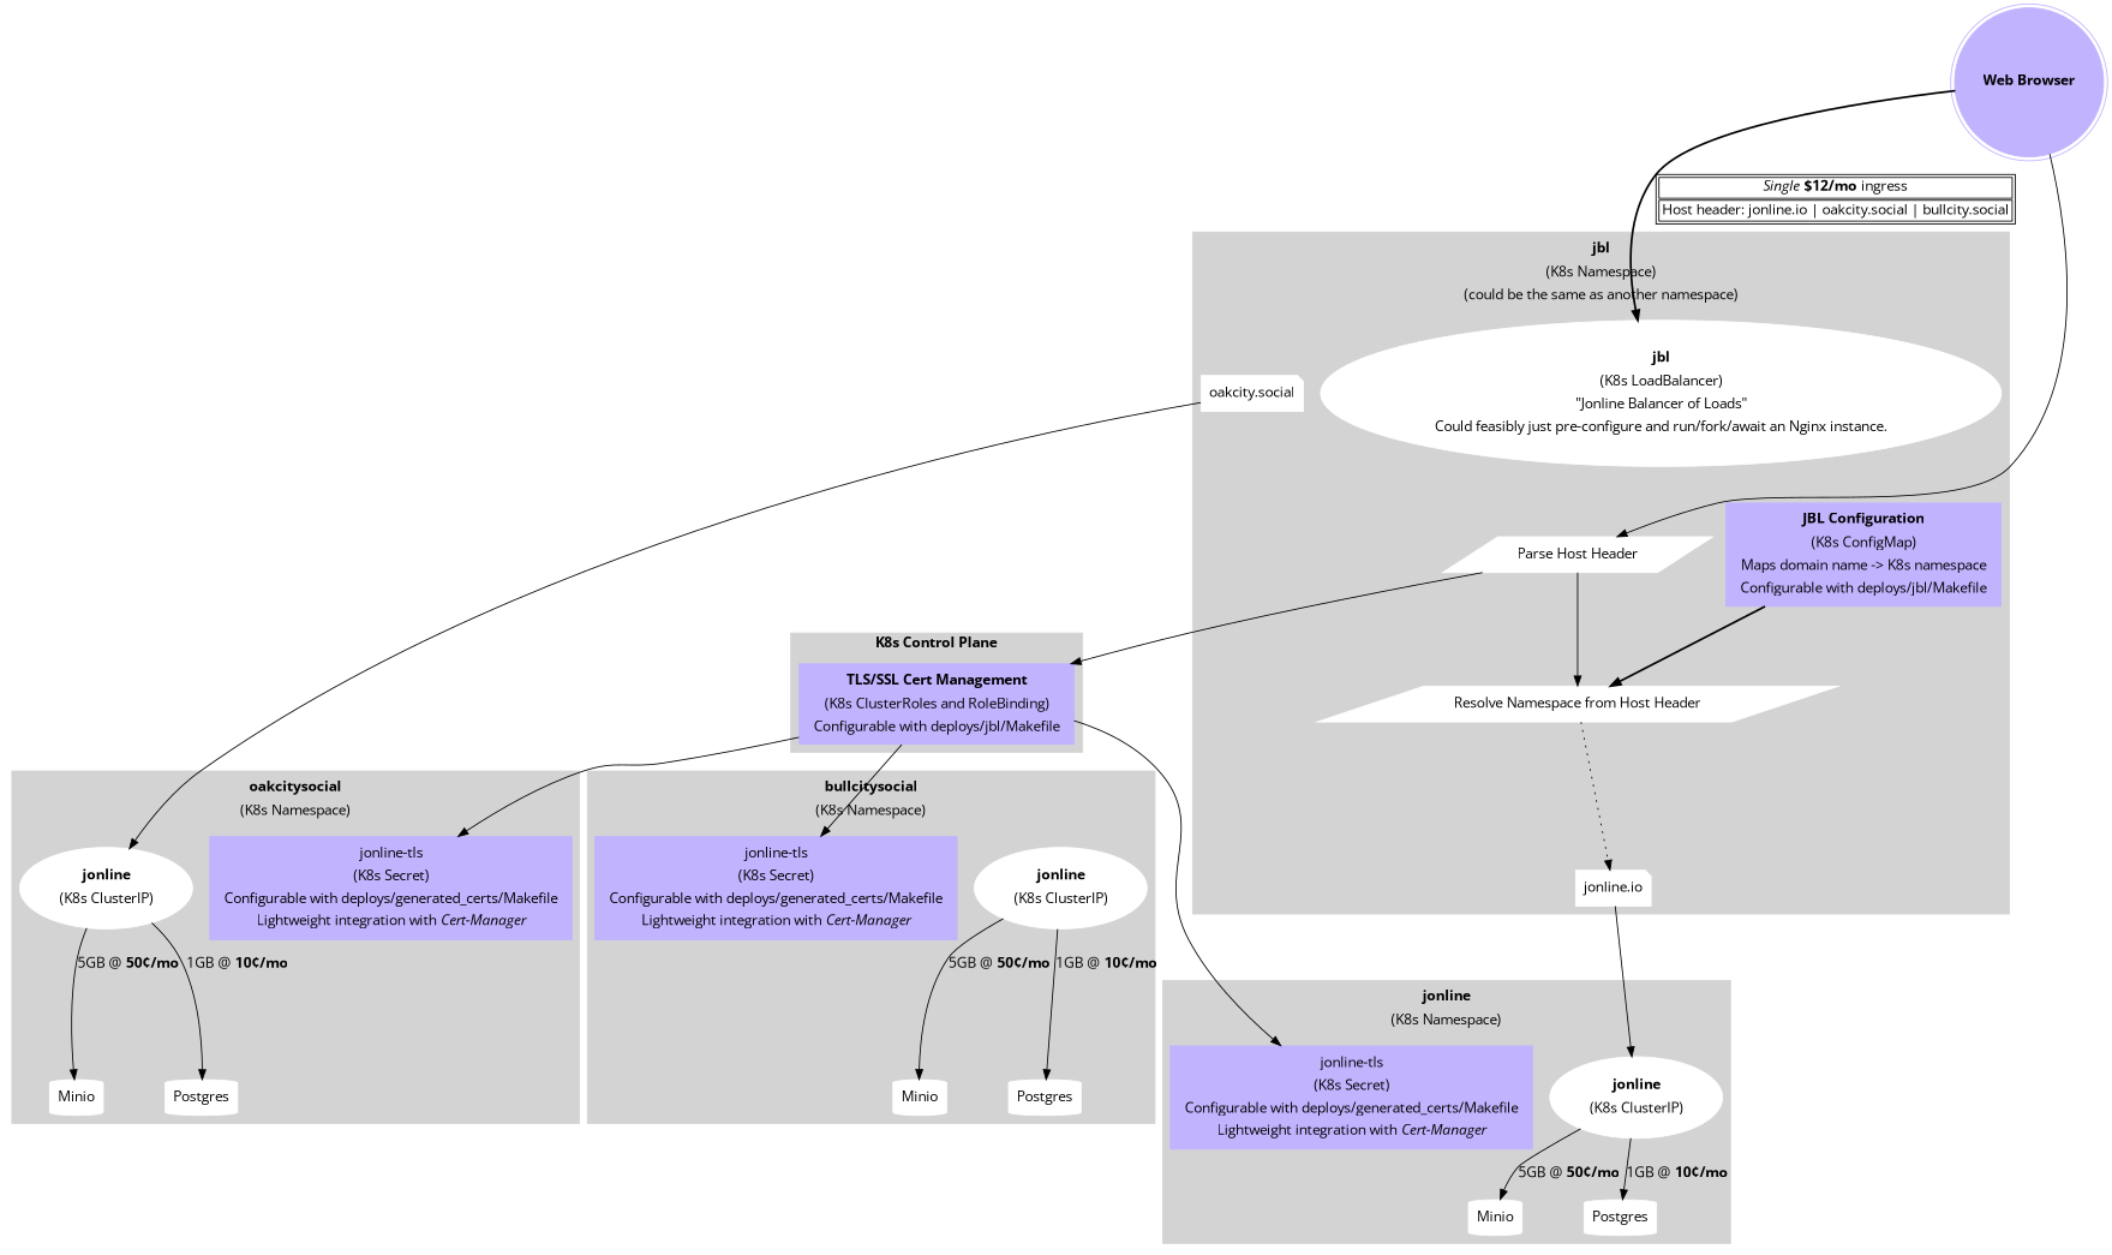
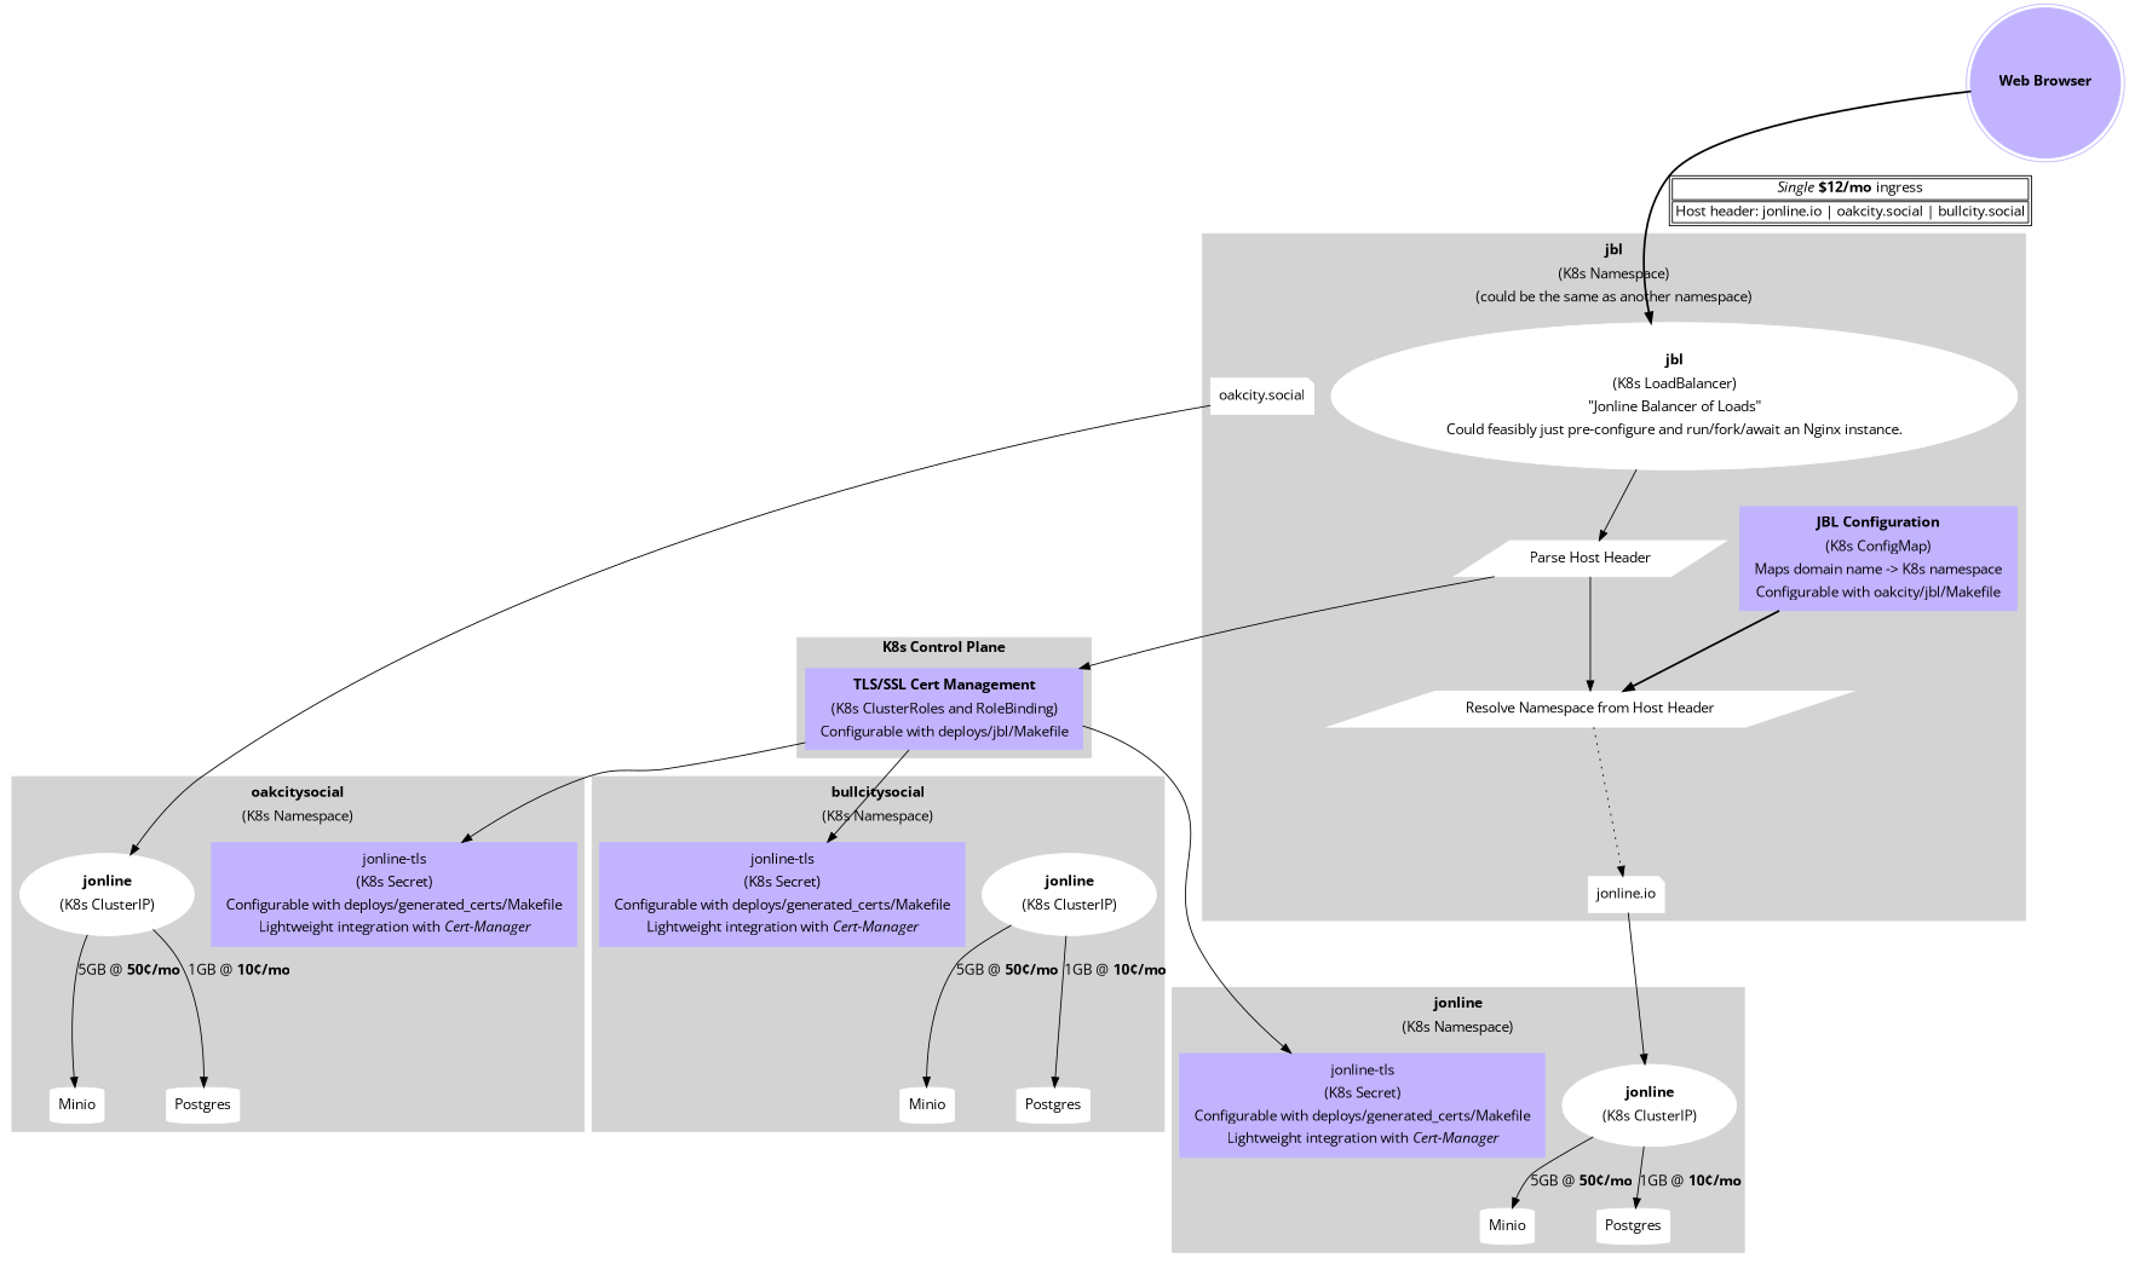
  digraph {
    fontname="Open Sans"
    node [color=white fontname="Open Sans" shape=cylinder style=filled]
    edge [fontname="Open Sans"]
    n1 [label=<<table><tr><td><b>jbl</b></td></tr><tr><td>(K8s LoadBalancer)</td></tr><tr><td>"Jonline Balancer of Loads"</td></tr><tr><td>Could feasibly just pre-configure and run/fork/await an Nginx instance.</td></tr></table>> shape=oval]
    n2 [label="Parse Host Header" shape=parallelogram]
-   n3 [color=".7 .3 1.0" label=<       <table>       <tr>       <td><b>JBL Configuration</b></td>       </tr>       <tr>       <td>(K8s ConfigMap)</td>       </tr>       <tr>       <td>Maps domain name -&gt; K8s namespace</td>       </tr>       <tr>       <td>Configurable with deploys/jbl/Makefile</td>       </tr>       </table>       > shape=box]
+   n3 [color=".7 .3 1.0" label=<       <table>       <tr>       <td><b>JBL Configuration</b></td>       </tr>       <tr>       <td>(K8s ConfigMap)</td>       </tr>       <tr>       <td>Maps domain name -&gt; K8s namespace</td>       </tr>       <tr>       <td>Configurable with oakcity/jbl/Makefile</td>       </tr>       </table>       > shape=box]
    n4 [label="Resolve Namespace from Host Header" shape=parallelogram]
    n5 [label="jonline.io" shape=note]
    n6 [label="oakcity.social" shape=note]
    n7 [label=<<table><tr><td><b>jonline</b></td></tr><tr><td>(K8s ClusterIP)</td></tr></table>> shape=""]
    n8 [label=Minio]
    n9 [label=Postgres]
    n10 [color=".7 .3 1.0" label=<<table><tr><td>jonline-tls</td></tr><tr><td>(K8s Secret)</td></tr><tr><td>Configurable with deploys/generated_certs/Makefile</td></tr><tr><td>Lightweight integration with&nbsp;<i>Cert-Manager</i></td></tr></table>> shape=box]
    n11 [color=".7 .3 1.0" label=<       <table>       <tr>       <td><b>TLS/SSL Cert Management</b></td>       </tr>       <tr>       <td>(K8s ClusterRoles and RoleBinding)</td>       </tr>       <tr>       <td>Configurable with deploys/jbl/Makefile</td>       </tr>       </table>       > shape=box]
    n12 [label=<<table><tr><td><b>jonline</b></td></tr><tr><td>(K8s ClusterIP)</td></tr></table>> shape=""]
    n13 [label=Minio]
    n14 [label=Postgres]
    n15 [color=".7 .3 1.0" label=<<table><tr><td>jonline-tls</td></tr><tr><td>(K8s Secret)</td></tr><tr><td>Configurable with deploys/generated_certs/Makefile</td></tr><tr><td>Lightweight integration with&nbsp;<i>Cert-Manager</i></td></tr></table>> shape=box]
    n16 [label=<<table><tr><td><b>jonline</b></td></tr><tr><td>(K8s ClusterIP)</td></tr></table>> shape=""]
    n17 [label=Minio]
    n18 [label=Postgres]
    n19 [color=".7 .3 1.0" label=<<table><tr><td>jonline-tls</td></tr><tr><td>(K8s Secret)</td></tr><tr><td>Configurable with deploys/generated_certs/Makefile</td></tr><tr><td>Lightweight integration with&nbsp;<i>Cert-Manager</i></td></tr></table>> shape=box]
    n20 [color=".7 .3 1.0" label=<<b>Web Browser</b>> shape=doublecircle]
    subgraph cluster_1 {
      color=lightgrey
      label=<<table><tr><td><b>jbl</b></td></tr><tr><td>(K8s Namespace)</td></tr><tr><td>(could be the same as another namespace)</td></tr></table>>
      style=filled
      n1
      n2
      n3
      n4
      n5
      n6
    }
    subgraph cluster_2 {
      color=lightgrey
      label=<<table><tr><td><b>jonline</b></td></tr><tr><td>(K8s Namespace)</td></tr></table>>
      style=filled
      n7
      n8
      n9
      n10
    }
    subgraph cluster_3 {
      color=lightgrey
      label=<<b>K8s Control Plane</b>>
      style=filled
      n11
    }
    subgraph cluster_4 {
      color=lightgrey
      label=<<table><tr><td><b>oakcitysocial</b></td></tr><tr><td>(K8s Namespace)</td></tr></table>>
      style=filled
      n12
      n13
      n14
      n15
    }
    subgraph cluster_5 {
      color=lightgrey
      label=<<table><tr><td><b>bullcitysocial</b></td></tr><tr><td>(K8s Namespace)</td></tr></table>>
      style=filled
      n16
      n17
      n18
      n19
    }
-   n20 -> n2 [weight=8]
+   n1 -> n2 [weight=8]
    n2 -> n4 [weight=8]
    n2 -> n11
    n3 -> n4 [style=bold]
    n4 -> n5 [style=dotted]
    n5 -> n7
    n6 -> n12
    n7 -> n8 [label=<5GB @ <b>50¢/mo</b>>]
    n7 -> n9 [label=<1GB @ <b>10¢/mo</b>>]
    n11 -> n10
    n11 -> n15
    n11 -> n19
    n12 -> n13 [label=<5GB @ <b>50¢/mo</b>>]
    n12 -> n14 [label=<1GB @ <b>10¢/mo</b>>]
    n16 -> n17 [label=<5GB @ <b>50¢/mo</b>>]
    n16 -> n18 [label=<1GB @ <b>10¢/mo</b>>]
    n20 -> n1 [label=<<table><tr><td><i>Single</i>&nbsp;<b>$12/mo</b>&nbsp;ingress</td></tr><tr><td>Host header: jonline.io | oakcity.social | bullcity.social</td></tr></table>> style=bold]
  }
